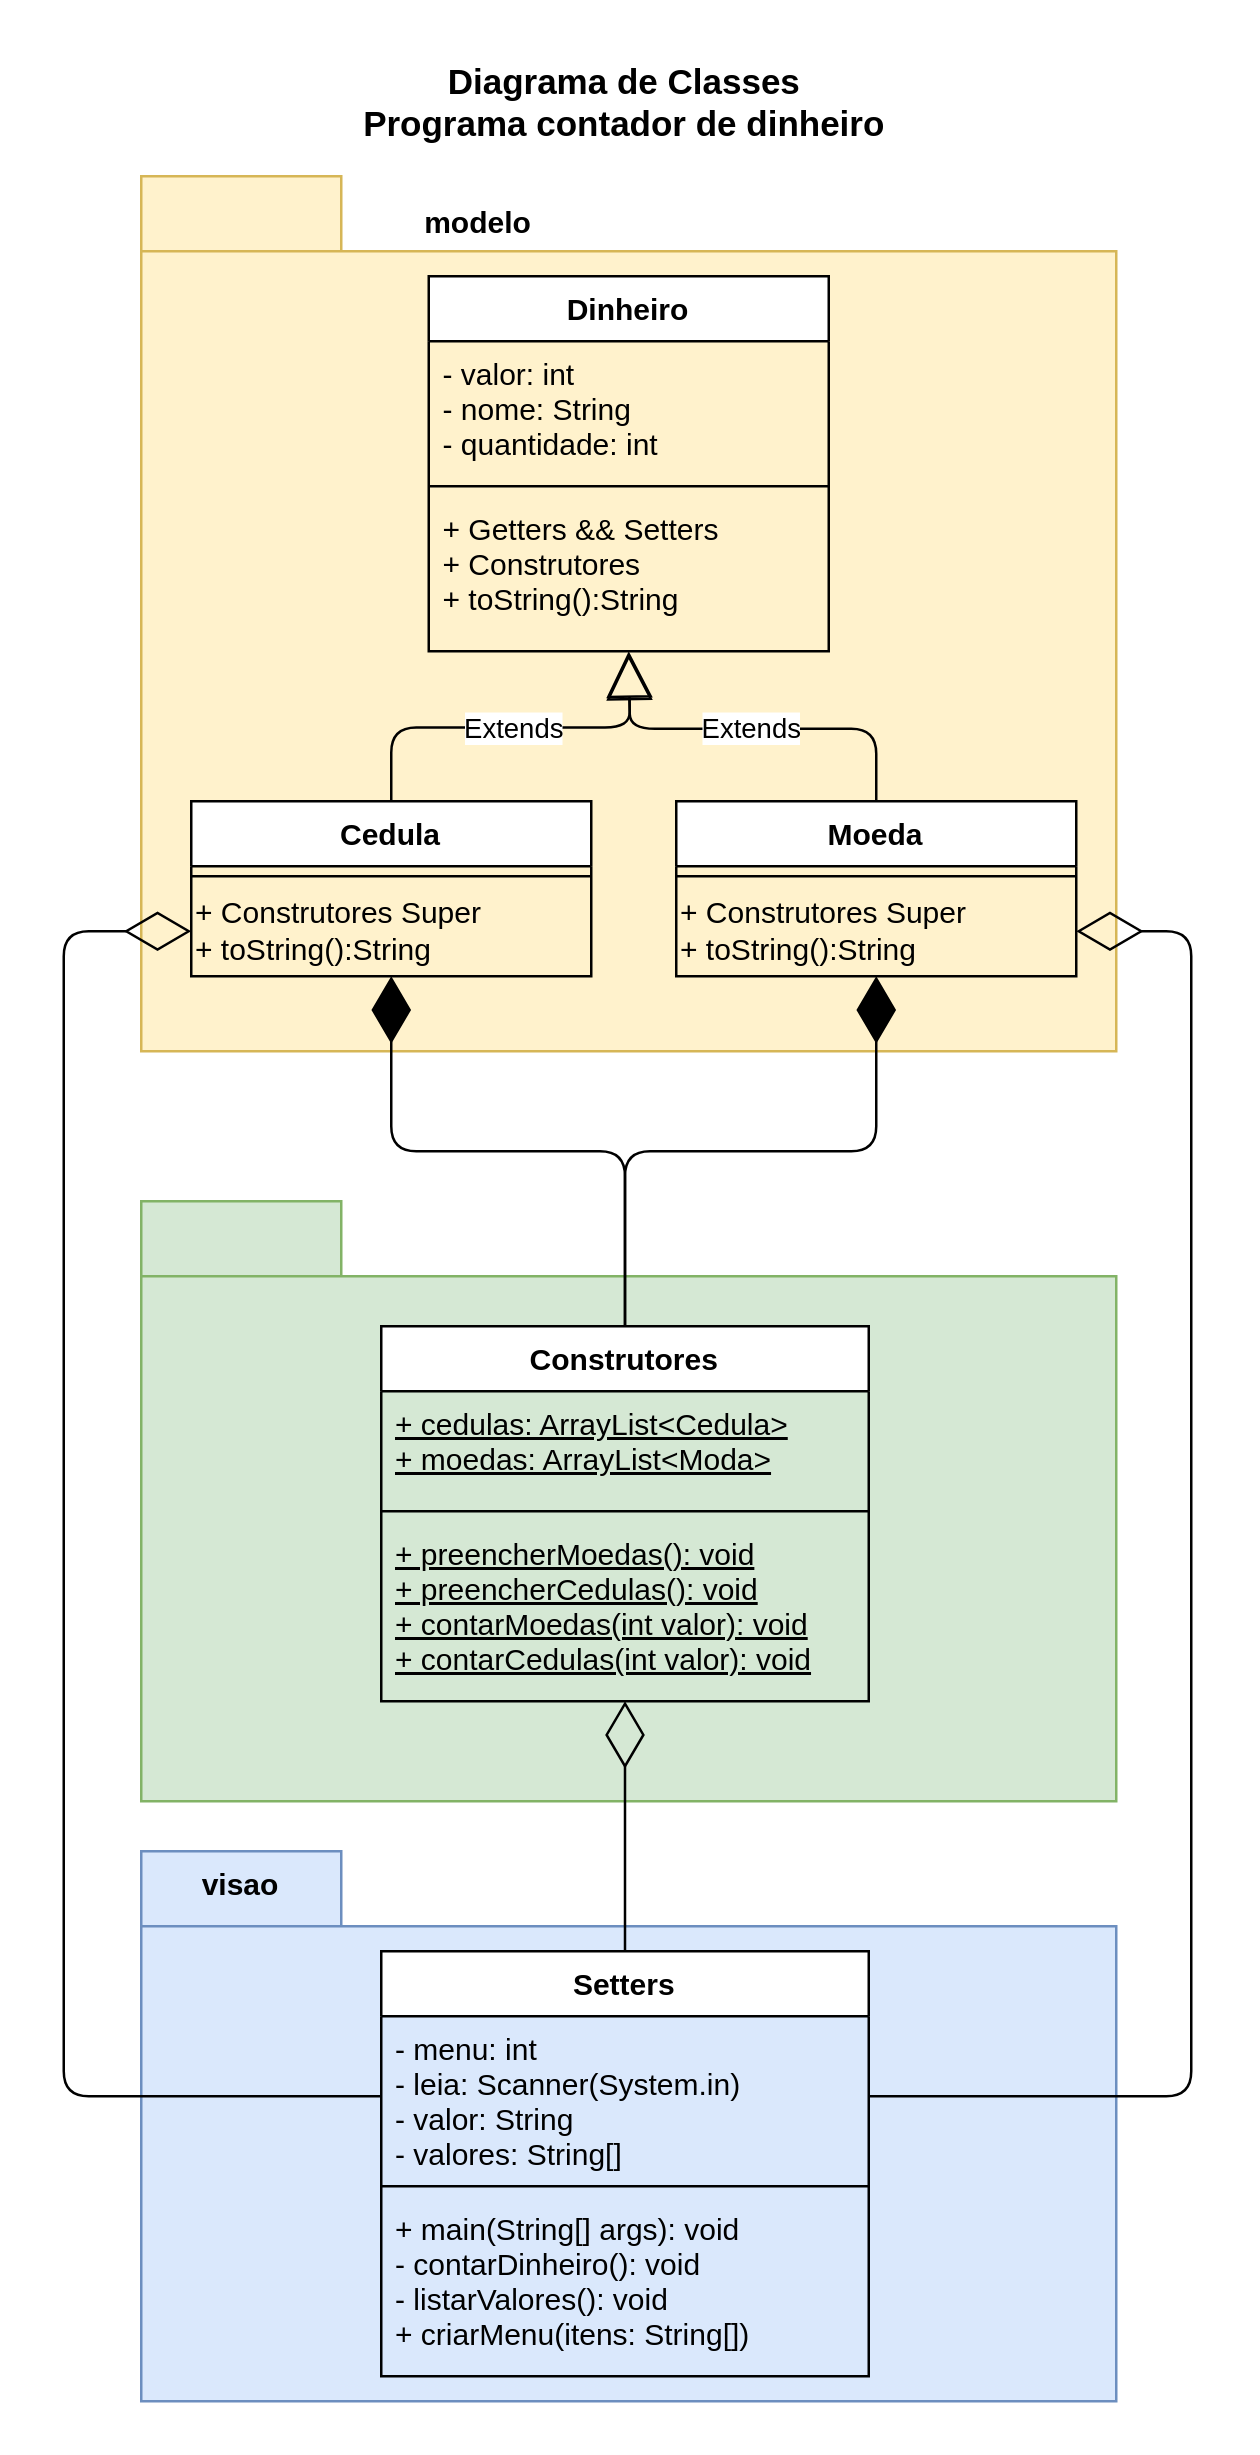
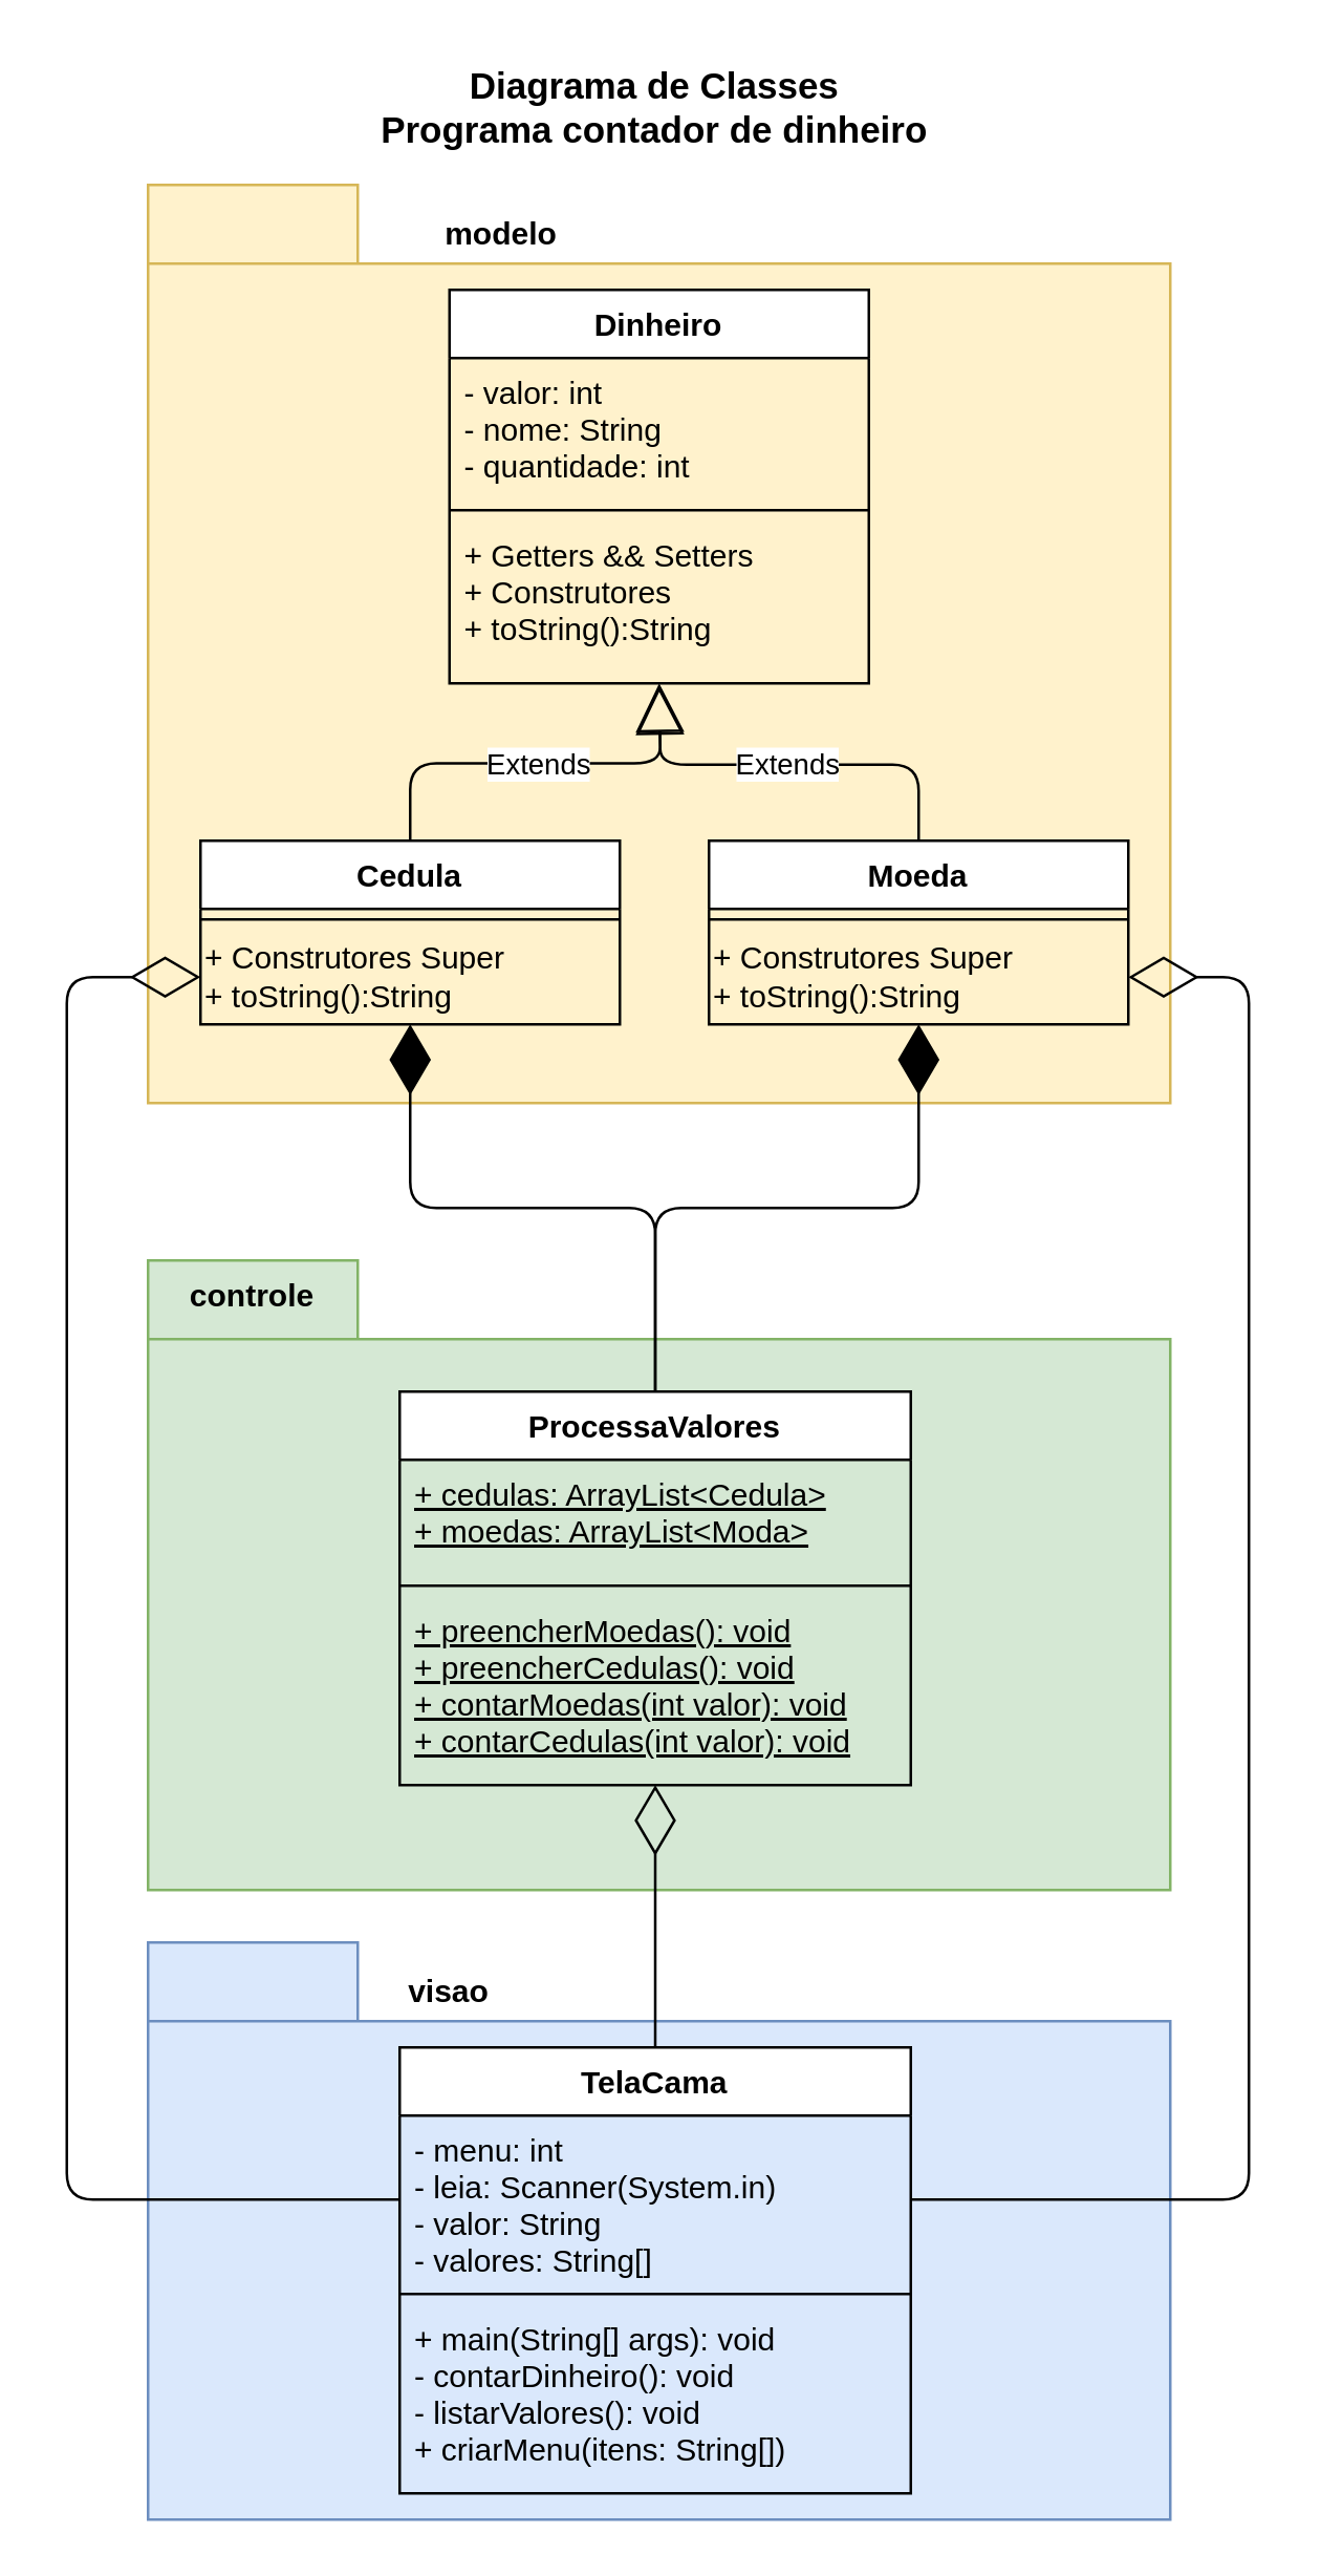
  <mxCell id="0" />
  <mxCell id="1" parent="0" />
  <mxCell id="2" value="" style="shape=folder;fontStyle=1;spacingTop=10;tabWidth=80;tabHeight=30;tabPosition=left;html=1;fillColor=#fff2cc;strokeColor=#d6b656;" parent="1" vertex="1"><mxGeometry x="51" y="70" width="390" height="350" as="geometry" /></mxCell>
  <mxCell id="3" value="Dinheiro" style="swimlane;fontStyle=1;align=center;verticalAlign=top;childLayout=stackLayout;horizontal=1;startSize=26;horizontalStack=0;resizeParent=1;resizeParentMax=0;resizeLast=0;collapsible=1;marginBottom=0;" parent="1" vertex="1"><mxGeometry x="166" y="110" width="160" height="150" as="geometry" /></mxCell>
  <mxCell id="4" value="- valor: int&#10;- nome: String&#10;- quantidade: int" style="text;strokeColor=none;fillColor=none;align=left;verticalAlign=top;spacingLeft=4;spacingRight=4;overflow=hidden;rotatable=0;points=[[0,0.5],[1,0.5]];portConstraint=eastwest;" parent="3" vertex="1"><mxGeometry y="26" width="160" height="54" as="geometry" /></mxCell>
  <mxCell id="5" value="" style="line;strokeWidth=1;fillColor=none;align=left;verticalAlign=middle;spacingTop=-1;spacingLeft=3;spacingRight=3;rotatable=0;labelPosition=right;points=[];portConstraint=eastwest;" parent="3" vertex="1"><mxGeometry y="80" width="160" height="8" as="geometry" /></mxCell>
  <mxCell id="6" value="+ Getters &amp;&amp; Setters&#10;+ Construtores&#10;+ toString():String" style="text;strokeColor=none;fillColor=none;align=left;verticalAlign=top;spacingLeft=4;spacingRight=4;overflow=hidden;rotatable=0;points=[[0,0.5],[1,0.5]];portConstraint=eastwest;" parent="3" vertex="1"><mxGeometry y="88" width="160" height="62" as="geometry" /></mxCell>
  <mxCell id="7" value="modelo" style="text;align=center;fontStyle=1;verticalAlign=middle;spacingLeft=3;spacingRight=3;strokeColor=none;rotatable=0;points=[[0,0.5],[1,0.5]];portConstraint=eastwest;" parent="1" vertex="1"><mxGeometry x="146" y="75" width="80" height="26" as="geometry" /></mxCell>
  <mxCell id="8" value="Moeda" style="swimlane;fontStyle=1;align=center;verticalAlign=top;childLayout=stackLayout;horizontal=1;startSize=26;horizontalStack=0;resizeParent=1;resizeParentMax=0;resizeLast=0;collapsible=1;marginBottom=0;" parent="1" vertex="1"><mxGeometry x="265" y="320" width="160" height="70" as="geometry" /></mxCell>
  <mxCell id="9" value="" style="line;strokeWidth=1;fillColor=none;align=left;verticalAlign=middle;spacingTop=-1;spacingLeft=3;spacingRight=3;rotatable=0;labelPosition=right;points=[];portConstraint=eastwest;" parent="8" vertex="1"><mxGeometry y="26" width="160" height="8" as="geometry" /></mxCell>
  <mxCell id="10" value="+ Construtores Super&lt;span&gt;&lt;br&gt;+ toString():String&lt;/span&gt;" style="text;html=1;strokeColor=none;fillColor=none;align=left;verticalAlign=middle;whiteSpace=wrap;rounded=0;" parent="8" vertex="1"><mxGeometry y="34" width="160" height="36" as="geometry" /></mxCell>
  <mxCell id="11" value="Cedula" style="swimlane;fontStyle=1;align=center;verticalAlign=top;childLayout=stackLayout;horizontal=1;startSize=26;horizontalStack=0;resizeParent=1;resizeParentMax=0;resizeLast=0;collapsible=1;marginBottom=0;" parent="1" vertex="1"><mxGeometry x="71" y="320" width="160" height="70" as="geometry" /></mxCell>
  <mxCell id="12" value="" style="line;strokeWidth=1;fillColor=none;align=left;verticalAlign=middle;spacingTop=-1;spacingLeft=3;spacingRight=3;rotatable=0;labelPosition=right;points=[];portConstraint=eastwest;" parent="11" vertex="1"><mxGeometry y="26" width="160" height="8" as="geometry" /></mxCell>
  <mxCell id="13" value="&lt;span&gt;+ Construtores Super&lt;br&gt;+ toString():String&lt;br&gt;&lt;/span&gt;" style="text;html=1;strokeColor=none;fillColor=none;align=left;verticalAlign=middle;whiteSpace=wrap;rounded=0;" parent="11" vertex="1"><mxGeometry y="34" width="160" height="36" as="geometry" /></mxCell>
  <mxCell id="14" value="Extends" style="endArrow=block;endSize=16;endFill=0;html=1;exitX=0.5;exitY=0;exitDx=0;exitDy=0;edgeStyle=orthogonalEdgeStyle;" parent="1" source="11" edge="1"><mxGeometry width="160" relative="1" as="geometry"><mxPoint x="158" y="190" as="sourcePoint" /><mxPoint x="246" y="260" as="targetPoint" /></mxGeometry></mxCell>
  <mxCell id="15" value="Extends" style="endArrow=block;endSize=16;endFill=0;html=1;exitX=0.5;exitY=0;exitDx=0;exitDy=0;edgeStyle=orthogonalEdgeStyle;" parent="1" source="8" edge="1"><mxGeometry width="160" relative="1" as="geometry"><mxPoint x="168" y="310" as="sourcePoint" /><mxPoint x="246" y="261" as="targetPoint" /></mxGeometry></mxCell>
  <mxCell id="16" value="" style="shape=folder;fontStyle=1;spacingTop=10;tabWidth=80;tabHeight=30;tabPosition=left;html=1;fillColor=#d5e8d4;strokeColor=#82b366;" parent="1" vertex="1"><mxGeometry x="51" y="480" width="390" height="240" as="geometry" /></mxCell>
- <mxCell id="17" value="Construtores" style="swimlane;fontStyle=1;align=center;verticalAlign=top;childLayout=stackLayout;horizontal=1;startSize=26;horizontalStack=0;resizeParent=1;resizeParentMax=0;resizeLast=0;collapsible=1;marginBottom=0;" parent="1" vertex="1"><mxGeometry x="147" y="530" width="195" height="150" as="geometry" /></mxCell>
+ <mxCell id="17" value="ProcessaValores" style="swimlane;fontStyle=1;align=center;verticalAlign=top;childLayout=stackLayout;horizontal=1;startSize=26;horizontalStack=0;resizeParent=1;resizeParentMax=0;resizeLast=0;collapsible=1;marginBottom=0;" parent="1" vertex="1"><mxGeometry x="147" y="530" width="195" height="150" as="geometry" /></mxCell>
  <mxCell id="18" value="+ cedulas: ArrayList&lt;Cedula&gt;&#10;+ moedas: ArrayList&lt;Moda&gt;" style="text;strokeColor=none;fillColor=none;align=left;verticalAlign=top;spacingLeft=4;spacingRight=4;overflow=hidden;rotatable=0;points=[[0,0.5],[1,0.5]];portConstraint=eastwest;fontStyle=4" parent="17" vertex="1"><mxGeometry y="26" width="195" height="44" as="geometry" /></mxCell>
  <mxCell id="19" value="" style="line;strokeWidth=1;fillColor=none;align=left;verticalAlign=middle;spacingTop=-1;spacingLeft=3;spacingRight=3;rotatable=0;labelPosition=right;points=[];portConstraint=eastwest;" parent="17" vertex="1"><mxGeometry y="70" width="195" height="8" as="geometry" /></mxCell>
  <mxCell id="20" value="+ preencherMoedas(): void&#10;+ preencherCedulas(): void&#10;+ contarMoedas(int valor): void&#10;+ contarCedulas(int valor): void" style="text;strokeColor=none;fillColor=none;align=left;verticalAlign=top;spacingLeft=4;spacingRight=4;overflow=hidden;rotatable=0;points=[[0,0.5],[1,0.5]];portConstraint=eastwest;fontStyle=4" parent="17" vertex="1"><mxGeometry y="78" width="195" height="72" as="geometry" /></mxCell>
+ <mxCell id="21" value="controle" style="text;align=center;fontStyle=1;verticalAlign=middle;spacingLeft=3;spacingRight=3;strokeColor=none;rotatable=0;points=[[0,0.5],[1,0.5]];portConstraint=eastwest;" parent="1" vertex="1"><mxGeometry x="51" y="480" width="80" height="26" as="geometry" /></mxCell>
  <mxCell id="22" value="" style="endArrow=diamondThin;endFill=1;endSize=24;html=1;exitX=0.5;exitY=0;exitDx=0;exitDy=0;entryX=0.5;entryY=1;entryDx=0;entryDy=0;edgeStyle=orthogonalEdgeStyle;" parent="1" source="17" target="13" edge="1"><mxGeometry width="160" relative="1" as="geometry"><mxPoint x="1" y="490" as="sourcePoint" /><mxPoint x="161" y="490" as="targetPoint" /></mxGeometry></mxCell>
  <mxCell id="23" value="" style="endArrow=diamondThin;endFill=1;endSize=24;html=1;exitX=0.5;exitY=0;exitDx=0;exitDy=0;entryX=0.5;entryY=1;entryDx=0;entryDy=0;edgeStyle=orthogonalEdgeStyle;" parent="1" source="17" target="10" edge="1"><mxGeometry width="160" relative="1" as="geometry"><mxPoint x="254" y="480" as="sourcePoint" /><mxPoint x="161" y="384" as="targetPoint" /></mxGeometry></mxCell>
  <mxCell id="24" value="Diagrama de Classes&#10;Programa contador de dinheiro" style="text;align=center;fontStyle=1;verticalAlign=middle;spacingLeft=3;spacingRight=3;strokeColor=none;rotatable=0;points=[[0,0.5],[1,0.5]];portConstraint=eastwest;fontSize=14;" parent="1" vertex="1"><mxGeometry x="131" y="20" width="227" height="40" as="geometry" /></mxCell>
  <mxCell id="25" value="" style="shape=folder;fontStyle=1;spacingTop=10;tabWidth=80;tabHeight=30;tabPosition=left;html=1;fillColor=#dae8fc;strokeColor=#6c8ebf;" parent="1" vertex="1"><mxGeometry x="51" y="740" width="390" height="220" as="geometry" /></mxCell>
- <mxCell id="26" value="Setters" style="swimlane;fontStyle=1;align=center;verticalAlign=top;childLayout=stackLayout;horizontal=1;startSize=26;horizontalStack=0;resizeParent=1;resizeParentMax=0;resizeLast=0;collapsible=1;marginBottom=0;" parent="1" vertex="1"><mxGeometry x="147" y="780" width="195" height="170" as="geometry" /></mxCell>
+ <mxCell id="26" value="TelaCama" style="swimlane;fontStyle=1;align=center;verticalAlign=top;childLayout=stackLayout;horizontal=1;startSize=26;horizontalStack=0;resizeParent=1;resizeParentMax=0;resizeLast=0;collapsible=1;marginBottom=0;" parent="1" vertex="1"><mxGeometry x="147" y="780" width="195" height="170" as="geometry" /></mxCell>
  <mxCell id="27" value="- menu: int&#10;- leia: Scanner(System.in)&#10;- valor: String&#10;- valores: String[]" style="text;strokeColor=none;fillColor=none;align=left;verticalAlign=top;spacingLeft=4;spacingRight=4;overflow=hidden;rotatable=0;points=[[0,0.5],[1,0.5]];portConstraint=eastwest;" parent="26" vertex="1"><mxGeometry y="26" width="195" height="64" as="geometry" /></mxCell>
  <mxCell id="28" value="" style="line;strokeWidth=1;fillColor=none;align=left;verticalAlign=middle;spacingTop=-1;spacingLeft=3;spacingRight=3;rotatable=0;labelPosition=right;points=[];portConstraint=eastwest;" parent="26" vertex="1"><mxGeometry y="90" width="195" height="8" as="geometry" /></mxCell>
  <mxCell id="29" value="+ main(String[] args): void&#10;- contarDinheiro(): void&#10;- listarValores(): void&#10;+ criarMenu(itens: String[])" style="text;strokeColor=none;fillColor=none;align=left;verticalAlign=top;spacingLeft=4;spacingRight=4;overflow=hidden;rotatable=0;points=[[0,0.5],[1,0.5]];portConstraint=eastwest;" parent="26" vertex="1"><mxGeometry y="98" width="195" height="72" as="geometry" /></mxCell>
- <mxCell id="30" value="visao" style="text;align=center;fontStyle=1;verticalAlign=middle;spacingLeft=3;spacingRight=3;strokeColor=none;rotatable=0;points=[[0,0.5],[1,0.5]];portConstraint=eastwest;" parent="1" vertex="1"><mxGeometry x="51" y="740" width="80" height="26" as="geometry" /></mxCell>
+ <mxCell id="30" value="visao" style="text;align=center;fontStyle=1;verticalAlign=middle;spacingLeft=3;spacingRight=3;strokeColor=none;rotatable=0;points=[[0,0.5],[1,0.5]];portConstraint=eastwest;" parent="1" vertex="1"><mxGeometry x="126" y="745" width="80" height="26" as="geometry" /></mxCell>
  <mxCell id="31" value="" style="endArrow=diamondThin;endFill=0;endSize=24;html=1;fontSize=14;exitX=0.5;exitY=0;exitDx=0;exitDy=0;" parent="1" source="26" target="20" edge="1"><mxGeometry width="160" relative="1" as="geometry"><mxPoint x="91" y="760" as="sourcePoint" /><mxPoint x="251" y="760" as="targetPoint" /></mxGeometry></mxCell>
  <mxCell id="32" value="" style="endArrow=diamondThin;endFill=0;endSize=24;html=1;fontSize=14;exitX=1;exitY=0.5;exitDx=0;exitDy=0;entryX=1;entryY=0.5;entryDx=0;entryDy=0;edgeStyle=orthogonalEdgeStyle;" parent="1" source="27" target="10" edge="1"><mxGeometry width="160" relative="1" as="geometry"><mxPoint x="254.5" y="790" as="sourcePoint" /><mxPoint x="254.5" y="690" as="targetPoint" /><Array as="points"><mxPoint x="471" y="838" /><mxPoint x="471" y="372" /></Array></mxGeometry></mxCell>
  <mxCell id="33" value="" style="endArrow=diamondThin;endFill=0;endSize=24;html=1;fontSize=14;exitX=0;exitY=0.5;exitDx=0;exitDy=0;entryX=0;entryY=0.5;entryDx=0;entryDy=0;edgeStyle=orthogonalEdgeStyle;" parent="1" source="27" target="13" edge="1"><mxGeometry width="160" relative="1" as="geometry"><mxPoint x="-109" y="826" as="sourcePoint" /><mxPoint x="-26" y="360" as="targetPoint" /><Array as="points"><mxPoint x="20" y="838" /><mxPoint x="20" y="372" /></Array></mxGeometry></mxCell>
